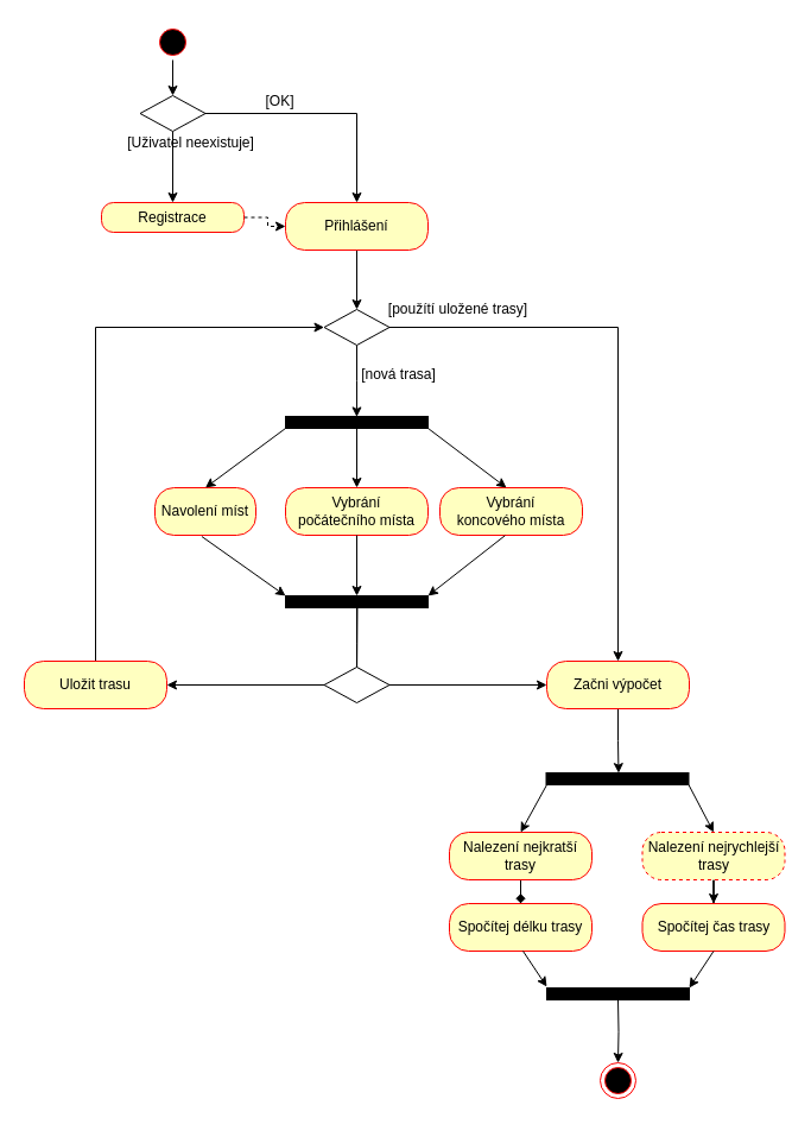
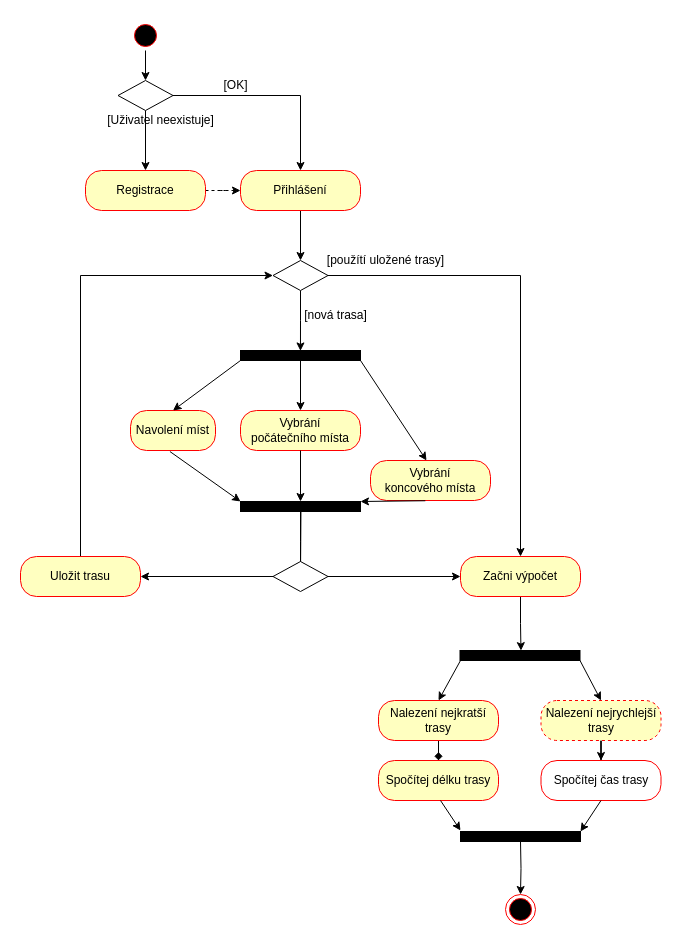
  <mxCell id="0" />
  <mxCell id="1" parent="0" />
  <mxCell id="2" value="" style="ellipse;html=1;shape=endState;fillColor=#000000;strokeColor=#ff0000;" parent="1" vertex="1"><mxGeometry x="505" y="894" width="30" height="30" as="geometry" /></mxCell>
  <mxCell id="3" style="edgeStyle=orthogonalEdgeStyle;rounded=0;orthogonalLoop=1;jettySize=auto;html=1;entryX=0;entryY=0.5;entryDx=0;entryDy=0;dashed=1;" parent="1" source="4" target="12" edge="1"><mxGeometry relative="1" as="geometry" /></mxCell>
- <mxCell id="4" value="Registrace" style="rounded=1;whiteSpace=wrap;html=1;arcSize=40;fontColor=#000000;fillColor=#ffffc0;strokeColor=#ff0000;" parent="1" vertex="1"><mxGeometry x="85" y="170" width="120" height="25" as="geometry" /></mxCell>
+ <mxCell id="4" value="Registrace" style="rounded=1;whiteSpace=wrap;html=1;arcSize=40;fontColor=#000000;fillColor=#ffffc0;strokeColor=#ff0000;" parent="1" vertex="1"><mxGeometry x="85" y="170" width="120" height="40" as="geometry" /></mxCell>
  <mxCell id="5" value="" style="ellipse;html=1;shape=startState;fillColor=#000000;strokeColor=#ff0000;" parent="1" vertex="1"><mxGeometry x="130" y="20" width="30" height="30" as="geometry" /></mxCell>
  <mxCell id="6" style="edgeStyle=orthogonalEdgeStyle;rounded=0;orthogonalLoop=1;jettySize=auto;html=1;entryX=0.5;entryY=0;entryDx=0;entryDy=0;" parent="1" source="8" target="4" edge="1"><mxGeometry relative="1" as="geometry" /></mxCell>
  <mxCell id="7" style="edgeStyle=orthogonalEdgeStyle;rounded=0;orthogonalLoop=1;jettySize=auto;html=1;entryX=0.5;entryY=0;entryDx=0;entryDy=0;" parent="1" source="8" target="12" edge="1"><mxGeometry relative="1" as="geometry" /></mxCell>
  <mxCell id="8" value="" style="rhombus;whiteSpace=wrap;html=1;" parent="1" vertex="1"><mxGeometry x="117.5" y="80" width="55" height="30" as="geometry" /></mxCell>
  <mxCell id="9" style="edgeStyle=orthogonalEdgeStyle;rounded=0;orthogonalLoop=1;jettySize=auto;html=1;entryX=0.5;entryY=0;entryDx=0;entryDy=0;exitX=0.5;exitY=1;exitDx=0;exitDy=0;" parent="1" source="5" target="8" edge="1"><mxGeometry relative="1" as="geometry"><mxPoint x="145" y="150" as="sourcePoint" /></mxGeometry></mxCell>
  <mxCell id="10" value="[Uživatel neexistuje]" style="text;html=1;align=center;verticalAlign=middle;resizable=0;points=[];autosize=1;strokeColor=none;fillColor=none;" parent="1" vertex="1"><mxGeometry x="95" y="105" width="130" height="30" as="geometry" /></mxCell>
  <mxCell id="11" style="edgeStyle=orthogonalEdgeStyle;rounded=0;orthogonalLoop=1;jettySize=auto;html=1;entryX=0.5;entryY=0;entryDx=0;entryDy=0;" parent="1" source="12" target="25" edge="1"><mxGeometry relative="1" as="geometry" /></mxCell>
  <mxCell id="12" value="Přihlášení" style="rounded=1;whiteSpace=wrap;html=1;arcSize=40;fontColor=#000000;fillColor=#ffffc0;strokeColor=#ff0000;" parent="1" vertex="1"><mxGeometry x="240" y="170" width="120" height="40" as="geometry" /></mxCell>
  <mxCell id="13" value="[OK]" style="text;html=1;align=center;verticalAlign=middle;resizable=0;points=[];autosize=1;strokeColor=none;fillColor=none;" parent="1" vertex="1"><mxGeometry x="210" y="70" width="50" height="30" as="geometry" /></mxCell>
  <mxCell id="14" value="Navolení míst" style="rounded=1;whiteSpace=wrap;html=1;arcSize=40;fontColor=#000000;fillColor=#ffffc0;strokeColor=#ff0000;" parent="1" vertex="1"><mxGeometry x="130" y="410" width="85" height="40" as="geometry" /></mxCell>
  <mxCell id="15" value="Vybrání &lt;br&gt;počátečního místa" style="rounded=1;whiteSpace=wrap;html=1;arcSize=40;fontColor=#000000;fillColor=#ffffc0;strokeColor=#ff0000;" parent="1" vertex="1"><mxGeometry x="240" y="410" width="120" height="40" as="geometry" /></mxCell>
- <mxCell id="16" value="Vybrání &lt;br&gt;koncového místa" style="rounded=1;whiteSpace=wrap;html=1;arcSize=40;fontColor=#000000;fillColor=#ffffc0;strokeColor=#ff0000;" parent="1" vertex="1"><mxGeometry x="370" y="410" width="120" height="40" as="geometry" /></mxCell>
+ <mxCell id="16" value="Vybrání &lt;br&gt;koncového místa" style="rounded=1;whiteSpace=wrap;html=1;arcSize=40;fontColor=#000000;fillColor=#ffffc0;strokeColor=#ff0000;" parent="1" vertex="1"><mxGeometry x="370" y="460" width="120" height="40" as="geometry" /></mxCell>
  <mxCell id="17" value="" style="endArrow=classic;html=1;rounded=0;exitX=0;exitY=1;exitDx=0;exitDy=0;entryX=0.5;entryY=0;entryDx=0;entryDy=0;" parent="1" source="31" target="14" edge="1"><mxGeometry width="50" height="50" relative="1" as="geometry"><mxPoint x="294.86" y="354.176" as="sourcePoint" /><mxPoint x="210" y="458" as="targetPoint" /></mxGeometry></mxCell>
  <mxCell id="18" value="" style="endArrow=classic;html=1;rounded=0;exitX=0.5;exitY=1;exitDx=0;exitDy=0;entryX=0.5;entryY=0;entryDx=0;entryDy=0;" parent="1" source="31" target="15" edge="1"><mxGeometry width="50" height="50" relative="1" as="geometry"><mxPoint x="305.82" y="354.112" as="sourcePoint" /><mxPoint x="137.5" y="460" as="targetPoint" /></mxGeometry></mxCell>
  <mxCell id="19" value="" style="endArrow=classic;html=1;rounded=0;entryX=0.467;entryY=0;entryDx=0;entryDy=0;entryPerimeter=0;exitX=1;exitY=1;exitDx=0;exitDy=0;" parent="1" target="16" edge="1" source="31"><mxGeometry width="50" height="50" relative="1" as="geometry"><mxPoint x="310" y="354" as="sourcePoint" /><mxPoint x="277.5" y="460" as="targetPoint" /></mxGeometry></mxCell>
  <mxCell id="20" value="" style="endArrow=classic;html=1;rounded=0;exitX=0.464;exitY=1.026;exitDx=0;exitDy=0;exitPerimeter=0;entryX=0;entryY=0;entryDx=0;entryDy=0;" parent="1" target="33" edge="1" source="14"><mxGeometry width="50" height="50" relative="1" as="geometry"><mxPoint x="130" y="440.002" as="sourcePoint" /><mxPoint x="290" y="520" as="targetPoint" /></mxGeometry></mxCell>
  <mxCell id="21" value="" style="endArrow=classic;html=1;rounded=0;entryX=0.5;entryY=0;entryDx=0;entryDy=0;" parent="1" target="33" edge="1"><mxGeometry width="50" height="50" relative="1" as="geometry"><mxPoint x="300" y="450" as="sourcePoint" /><mxPoint x="299.68" y="519.76" as="targetPoint" /></mxGeometry></mxCell>
  <mxCell id="22" value="" style="endArrow=classic;html=1;rounded=0;exitX=0.457;exitY=1.006;exitDx=0;exitDy=0;exitPerimeter=0;entryX=1;entryY=0;entryDx=0;entryDy=0;" parent="1" source="16" target="33" edge="1"><mxGeometry width="50" height="50" relative="1" as="geometry"><mxPoint x="150" y="460.002" as="sourcePoint" /><mxPoint x="310.32" y="520.16" as="targetPoint" /></mxGeometry></mxCell>
  <mxCell id="23" style="edgeStyle=orthogonalEdgeStyle;rounded=0;orthogonalLoop=1;jettySize=auto;html=1;entryX=0.533;entryY=0.044;entryDx=0;entryDy=0;entryPerimeter=0;exitX=0.5;exitY=1;exitDx=0;exitDy=0;" parent="1" source="25" edge="1"><mxGeometry relative="1" as="geometry"><mxPoint x="299.96" y="350.44" as="targetPoint" /><Array as="points" /><mxPoint x="296" y="290" as="sourcePoint" /></mxGeometry></mxCell>
  <mxCell id="24" style="edgeStyle=orthogonalEdgeStyle;rounded=0;orthogonalLoop=1;jettySize=auto;html=1;entryX=0.5;entryY=0;entryDx=0;entryDy=0;" parent="1" source="25" target="29" edge="1"><mxGeometry relative="1" as="geometry"><mxPoint x="520" y="630" as="targetPoint" /><Array as="points"><mxPoint x="520" y="275" /></Array></mxGeometry></mxCell>
  <mxCell id="25" value="" style="rhombus;whiteSpace=wrap;html=1;" parent="1" vertex="1"><mxGeometry x="272.5" y="260" width="55" height="30" as="geometry" /></mxCell>
  <mxCell id="26" value="[nová trasa]" style="text;html=1;align=center;verticalAlign=middle;resizable=0;points=[];autosize=1;strokeColor=none;fillColor=none;" parent="1" vertex="1"><mxGeometry x="290" y="300" width="90" height="30" as="geometry" /></mxCell>
  <mxCell id="27" style="edgeStyle=orthogonalEdgeStyle;rounded=0;orthogonalLoop=1;jettySize=auto;html=1;entryX=0.5;entryY=0;entryDx=0;entryDy=0;" parent="1" target="2" edge="1"><mxGeometry relative="1" as="geometry"><mxPoint x="520" y="841" as="sourcePoint" /></mxGeometry></mxCell>
  <mxCell id="28" value="" style="edgeStyle=orthogonalEdgeStyle;rounded=0;orthogonalLoop=1;jettySize=auto;html=1;entryX=0.508;entryY=0.013;entryDx=0;entryDy=0;entryPerimeter=0;" edge="1" parent="1" source="29" target="36"><mxGeometry relative="1" as="geometry"><Array as="points" /></mxGeometry></mxCell>
  <mxCell id="29" value="Začni výpočet" style="rounded=1;whiteSpace=wrap;html=1;arcSize=40;fontColor=#000000;fillColor=#ffffc0;strokeColor=#ff0000;" parent="1" vertex="1"><mxGeometry x="460" y="556" width="120" height="40" as="geometry" /></mxCell>
  <mxCell id="30" value="[použítí uložené trasy]" style="text;html=1;align=center;verticalAlign=middle;resizable=0;points=[];autosize=1;strokeColor=none;fillColor=none;" parent="1" vertex="1"><mxGeometry x="315" y="245" width="140" height="30" as="geometry" /></mxCell>
  <mxCell id="31" value="" style="rounded=0;whiteSpace=wrap;html=1;fillColor=#000000;" vertex="1" parent="1"><mxGeometry x="240" y="350" width="120" height="10" as="geometry" /></mxCell>
  <mxCell id="32" value="" style="edgeStyle=orthogonalEdgeStyle;rounded=0;orthogonalLoop=1;jettySize=auto;html=1;" edge="1" parent="1" source="33"><mxGeometry relative="1" as="geometry"><mxPoint x="300" y="571" as="targetPoint" /></mxGeometry></mxCell>
  <mxCell id="33" value="" style="rounded=0;whiteSpace=wrap;html=1;fillColor=#000000;" vertex="1" parent="1"><mxGeometry x="240" y="501" width="120" height="10" as="geometry" /></mxCell>
  <mxCell id="34" style="edgeStyle=orthogonalEdgeStyle;rounded=0;orthogonalLoop=1;jettySize=auto;html=1;entryX=0;entryY=0.5;entryDx=0;entryDy=0;" edge="1" parent="1" source="35" target="25"><mxGeometry relative="1" as="geometry"><Array as="points"><mxPoint x="80" y="275" /></Array></mxGeometry></mxCell>
  <mxCell id="35" value="Uložit trasu" style="rounded=1;whiteSpace=wrap;html=1;arcSize=40;fontColor=#000000;fillColor=#ffffc0;strokeColor=#ff0000;" vertex="1" parent="1"><mxGeometry x="20" y="556" width="120" height="40" as="geometry" /></mxCell>
  <mxCell id="36" value="" style="rounded=0;whiteSpace=wrap;html=1;fillColor=#000000;" vertex="1" parent="1"><mxGeometry x="459.5" y="650" width="120" height="10" as="geometry" /></mxCell>
  <mxCell id="37" value="" style="edgeStyle=orthogonalEdgeStyle;rounded=0;orthogonalLoop=1;jettySize=auto;html=1;endArrow=diamond;" edge="1" parent="1" source="38" target="42"><mxGeometry relative="1" as="geometry" /></mxCell>
  <mxCell id="38" value="Nalezení nejkratší trasy" style="rounded=1;whiteSpace=wrap;html=1;arcSize=40;fontColor=#000000;fillColor=#ffffc0;strokeColor=#ff0000;" vertex="1" parent="1"><mxGeometry x="378" y="700" width="120" height="40" as="geometry" /></mxCell>
  <mxCell id="39" value="" style="edgeStyle=orthogonalEdgeStyle;rounded=0;orthogonalLoop=1;jettySize=auto;html=1;" edge="1" parent="1" source="40" target="43"><mxGeometry relative="1" as="geometry" /></mxCell>
  <mxCell id="40" value="Nalezení nejrychlejší trasy" style="rounded=1;whiteSpace=wrap;html=1;arcSize=40;fontColor=#000000;fillColor=#ffffc0;strokeColor=#ff0000;dashed=1;" vertex="1" parent="1"><mxGeometry x="540.5" y="700" width="120" height="40" as="geometry" /></mxCell>
  <mxCell id="41" value="" style="rounded=0;whiteSpace=wrap;html=1;fillColor=#000000;" vertex="1" parent="1"><mxGeometry x="460" y="831" width="120" height="10" as="geometry" /></mxCell>
  <mxCell id="42" value="Spočítej délku trasy" style="rounded=1;whiteSpace=wrap;html=1;arcSize=40;fontColor=#000000;fillColor=#ffffc0;strokeColor=#ff0000;" vertex="1" parent="1"><mxGeometry x="378" y="760" width="120" height="40" as="geometry" /></mxCell>
- <mxCell id="43" value="Spočítej čas trasy" style="rounded=1;whiteSpace=wrap;html=1;arcSize=40;fontColor=#000000;fillColor=#ffffc0;strokeColor=#ff0000;" vertex="1" parent="1"><mxGeometry x="540.5" y="760" width="120" height="40" as="geometry" /></mxCell>
+ <mxCell id="43" value="Spočítej čas trasy" style="rounded=1;whiteSpace=wrap;html=1;arcSize=40;fontColor=#000000;fillColor=#ffffff;strokeColor=#ff0000;" vertex="1" parent="1"><mxGeometry x="540.5" y="760" width="120" height="40" as="geometry" /></mxCell>
  <mxCell id="44" value="" style="endArrow=none;html=1;rounded=0;exitX=0.513;exitY=0.509;exitDx=0;exitDy=0;exitPerimeter=0;" edge="1" parent="1" target="47"><mxGeometry width="50" height="50" relative="1" as="geometry"><mxPoint x="300.52" y="501.36" as="sourcePoint" /><mxPoint x="300.051" y="684" as="targetPoint" /></mxGeometry></mxCell>
  <mxCell id="45" value="" style="edgeStyle=orthogonalEdgeStyle;rounded=0;orthogonalLoop=1;jettySize=auto;html=1;" edge="1" parent="1" source="47" target="35"><mxGeometry relative="1" as="geometry" /></mxCell>
  <mxCell id="46" value="" style="edgeStyle=orthogonalEdgeStyle;rounded=0;orthogonalLoop=1;jettySize=auto;html=1;" edge="1" parent="1" source="47" target="29"><mxGeometry relative="1" as="geometry" /></mxCell>
  <mxCell id="47" value="" style="rhombus;whiteSpace=wrap;html=1;" vertex="1" parent="1"><mxGeometry x="272.5" y="561" width="55" height="30" as="geometry" /></mxCell>
  <mxCell id="48" value="" style="endArrow=classic;html=1;rounded=0;exitX=0;exitY=1;exitDx=0;exitDy=0;entryX=0.5;entryY=0;entryDx=0;entryDy=0;" edge="1" parent="1" target="38"><mxGeometry width="50" height="50" relative="1" as="geometry"><mxPoint x="460" y="660" as="sourcePoint" /><mxPoint x="392.5" y="710" as="targetPoint" /></mxGeometry></mxCell>
  <mxCell id="49" value="" style="endArrow=classic;html=1;rounded=0;entryX=0.5;entryY=0;entryDx=0;entryDy=0;exitX=1;exitY=1;exitDx=0;exitDy=0;" edge="1" parent="1" target="40"><mxGeometry width="50" height="50" relative="1" as="geometry"><mxPoint x="579.5" y="660" as="sourcePoint" /><mxPoint x="645.54" y="710" as="targetPoint" /></mxGeometry></mxCell>
  <mxCell id="50" value="" style="endArrow=classic;html=1;rounded=0;" edge="1" parent="1"><mxGeometry width="50" height="50" relative="1" as="geometry"><mxPoint x="440" y="800" as="sourcePoint" /><mxPoint x="460" y="830" as="targetPoint" /></mxGeometry></mxCell>
  <mxCell id="51" value="" style="endArrow=classic;html=1;rounded=0;exitX=0.5;exitY=1;exitDx=0;exitDy=0;entryX=1;entryY=0;entryDx=0;entryDy=0;" edge="1" parent="1" source="43" target="41"><mxGeometry width="50" height="50" relative="1" as="geometry"><mxPoint x="450" y="810" as="sourcePoint" /><mxPoint x="470" y="840" as="targetPoint" /></mxGeometry></mxCell>
